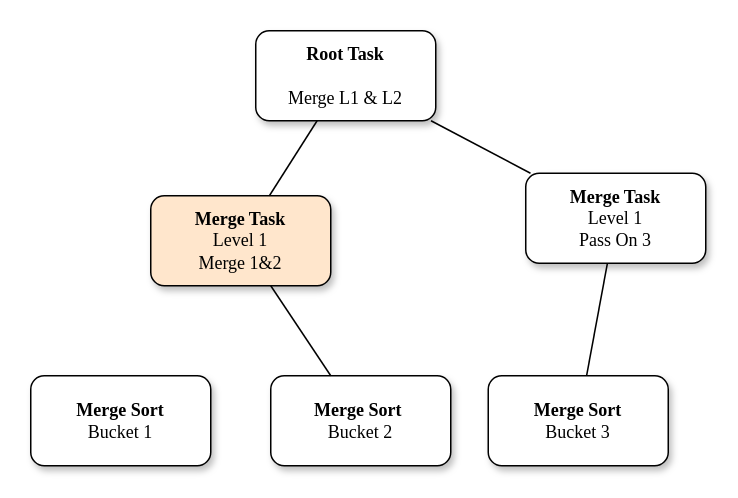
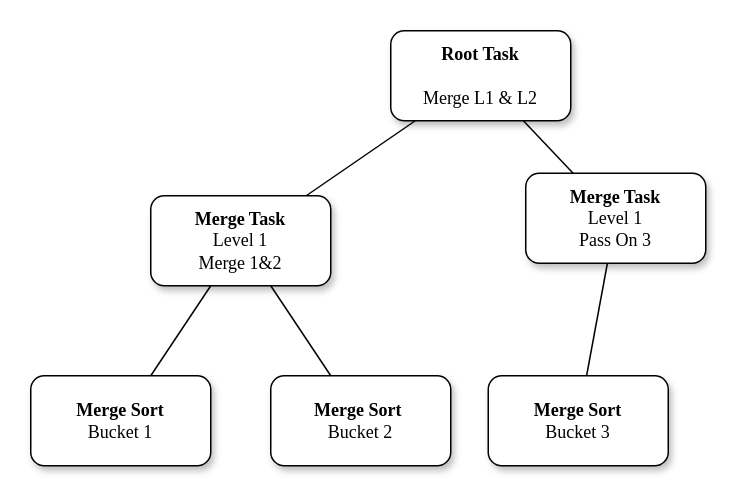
  <mxCell id="0" />
  <mxCell id="1" parent="0" />
- <mxCell id="2" value="&lt;b&gt;Root Task&lt;/b&gt;&lt;br&gt;&lt;br&gt;Merge L1 &amp;amp; L2" style="whiteSpace=wrap;html=1;rounded=1;shadow=1;labelBackgroundColor=none;strokeWidth=1;fontFamily=Verdana;fontSize=12;align=center;" vertex="1" parent="1"><mxGeometry x="170" y="20" width="120" height="60" as="geometry" /></mxCell>
- <mxCell id="3" value="&lt;span&gt;&lt;b&gt;Merge Task&lt;/b&gt;&lt;br&gt;Level 1&lt;br&gt;Merge 1&amp;amp;2&lt;/span&gt;" style="whiteSpace=wrap;html=1;rounded=1;shadow=1;labelBackgroundColor=none;strokeWidth=1;fontFamily=Verdana;fontSize=12;align=center;fillColor=#ffe6cc;" vertex="1" parent="1"><mxGeometry x="100" y="130" width="120" height="60" as="geometry" /></mxCell>
+ <mxCell id="2" value="&lt;b&gt;Root Task&lt;/b&gt;&lt;br&gt;&lt;br&gt;Merge L1 &amp;amp; L2" style="whiteSpace=wrap;html=1;rounded=1;shadow=1;labelBackgroundColor=none;strokeWidth=1;fontFamily=Verdana;fontSize=12;align=center;" vertex="1" parent="1"><mxGeometry x="260" y="20" width="120" height="60" as="geometry" /></mxCell>
+ <mxCell id="3" value="&lt;span&gt;&lt;b&gt;Merge Task&lt;/b&gt;&lt;br&gt;Level 1&lt;br&gt;Merge 1&amp;amp;2&lt;/span&gt;" style="whiteSpace=wrap;html=1;rounded=1;shadow=1;labelBackgroundColor=none;strokeWidth=1;fontFamily=Verdana;fontSize=12;align=center;" vertex="1" parent="1"><mxGeometry x="100" y="130" width="120" height="60" as="geometry" /></mxCell>
  <mxCell id="4" value="&lt;span&gt;&lt;b&gt;Merge Task &lt;br&gt;&lt;/b&gt;Level 1&lt;br&gt;Pass On 3&lt;/span&gt;" style="whiteSpace=wrap;html=1;rounded=1;shadow=1;labelBackgroundColor=none;strokeWidth=1;fontFamily=Verdana;fontSize=12;align=center;" vertex="1" parent="1"><mxGeometry x="350" y="115" width="120" height="60" as="geometry" /></mxCell>
  <mxCell id="5" value="" style="rounded=0;html=1;labelBackgroundColor=none;startArrow=none;startFill=0;startSize=5;endArrow=none;endFill=0;endSize=5;jettySize=auto;orthogonalLoop=1;strokeWidth=1;fontFamily=Verdana;fontSize=12" edge="1" parent="1" source="2" target="4"><mxGeometry x="-0.3" y="13" relative="1" as="geometry"><mxPoint as="offset" /></mxGeometry></mxCell>
  <mxCell id="6" value="" style="rounded=0;html=1;labelBackgroundColor=none;startArrow=none;startFill=0;startSize=5;endArrow=none;endFill=0;endSize=5;jettySize=auto;orthogonalLoop=1;strokeWidth=1;fontFamily=Verdana;fontSize=12" edge="1" parent="1" source="2" target="3"><mxGeometry x="-0.359" y="-11" relative="1" as="geometry"><mxPoint as="offset" /></mxGeometry></mxCell>
  <mxCell id="7" value="&lt;span&gt;&lt;b&gt;Merge Sort &lt;/b&gt;&lt;br&gt;Bucket 1&lt;/span&gt;" style="whiteSpace=wrap;html=1;rounded=1;shadow=1;labelBackgroundColor=none;strokeWidth=1;fontFamily=Verdana;fontSize=12;align=center;" vertex="1" parent="1"><mxGeometry x="20" y="250" width="120" height="60" as="geometry" /></mxCell>
  <mxCell id="8" value="&lt;span&gt;&lt;b&gt;Merge Sort&amp;nbsp;&lt;/b&gt;&lt;/span&gt;&lt;div&gt;&lt;span&gt;Bucket 2&lt;/span&gt;&lt;/div&gt;" style="whiteSpace=wrap;html=1;rounded=1;shadow=1;labelBackgroundColor=none;strokeWidth=1;fontFamily=Verdana;fontSize=12;align=center;" vertex="1" parent="1"><mxGeometry x="180" y="250" width="120" height="60" as="geometry" /></mxCell>
  <mxCell id="9" value="&lt;span&gt;&lt;b&gt;Merge Sort &lt;/b&gt;&lt;br&gt;Bucket 3&lt;/span&gt;" style="whiteSpace=wrap;html=1;rounded=1;shadow=1;labelBackgroundColor=none;strokeWidth=1;fontFamily=Verdana;fontSize=12;align=center;" vertex="1" parent="1"><mxGeometry x="325" y="250" width="120" height="60" as="geometry" /></mxCell>
+ <mxCell id="10" value="" style="rounded=0;html=1;labelBackgroundColor=none;startArrow=none;startFill=0;startSize=5;endArrow=none;endFill=0;endSize=5;jettySize=auto;orthogonalLoop=1;strokeWidth=1;fontFamily=Verdana;fontSize=12" edge="1" parent="1" source="3" target="7"><mxGeometry x="-0.2" y="-14" relative="1" as="geometry"><mxPoint as="offset" /></mxGeometry></mxCell>
  <mxCell id="11" value="" style="rounded=0;html=1;labelBackgroundColor=none;startArrow=none;startFill=0;startSize=5;endArrow=none;endFill=0;endSize=5;jettySize=auto;orthogonalLoop=1;strokeWidth=1;fontFamily=Verdana;fontSize=12" edge="1" parent="1" source="3" target="8"><mxGeometry x="-0.2" y="14" relative="1" as="geometry"><mxPoint as="offset" /></mxGeometry></mxCell>
  <mxCell id="12" value="" style="rounded=0;html=1;labelBackgroundColor=none;startArrow=none;startFill=0;startSize=5;endArrow=none;endFill=0;endSize=5;jettySize=auto;orthogonalLoop=1;strokeWidth=1;fontFamily=Verdana;fontSize=12" edge="1" parent="1" source="4" target="9"><mxGeometry x="-0.261" y="-13" relative="1" as="geometry"><mxPoint as="offset" /></mxGeometry></mxCell>
